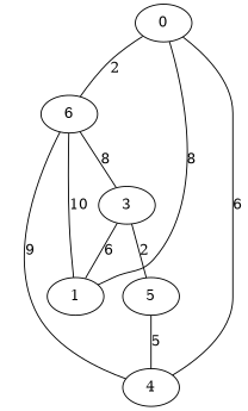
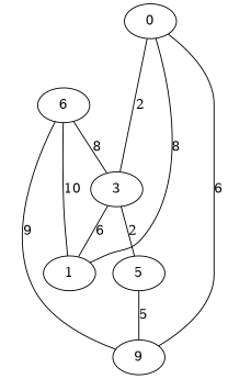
  graph {
    n1 [label=0]
    1
    6
    3
-   4
+   4 [label=9]
    5
-   n1 -- 6 [label=2]
+   n1 -- 3 [label=2]
    1 -- n1 [label=8]
    1 -- 6 [label=10]
    6 -- 3 [label=8]
    6 -- 4 [label=9]
    3 -- 1 [label=6]
    3 -- 5 [label=2]
    4 -- n1 [label=6]
    5 -- 4 [label=5]
  }
